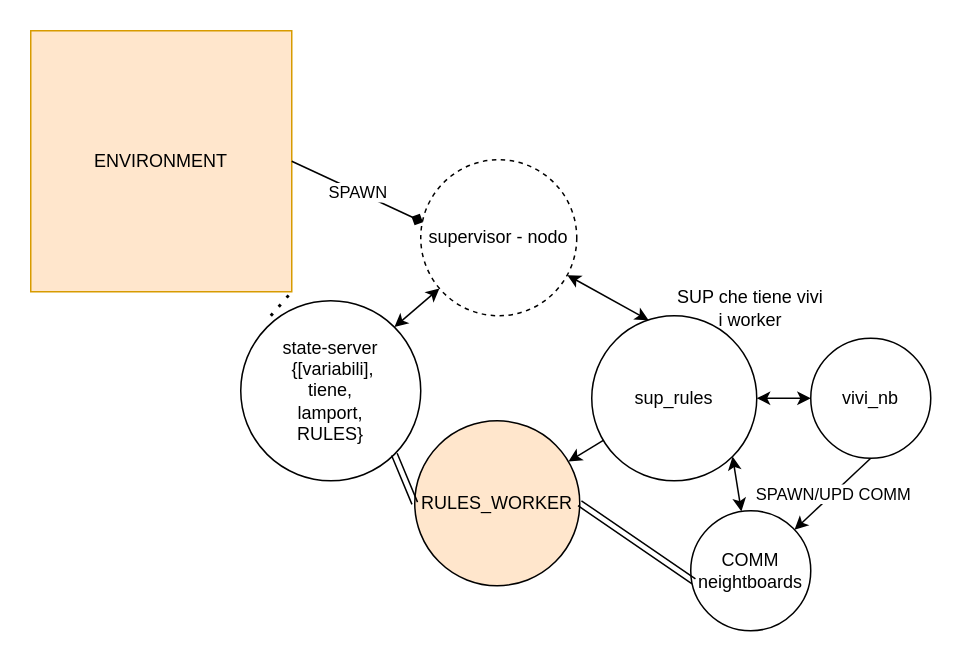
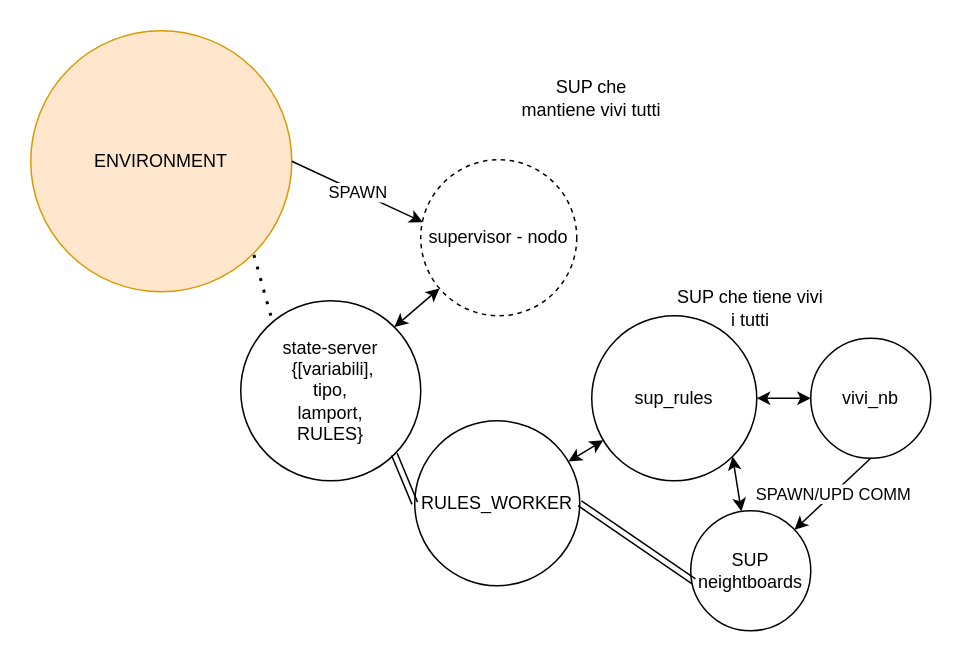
  <mxCell id="0" />
  <mxCell id="1" parent="0" />
  <mxCell id="2" value="supervisor - nodo" style="ellipse;whiteSpace=wrap;html=1;aspect=fixed;dashed=1;" parent="1" vertex="1"><mxGeometry x="280" y="106" width="104" height="104" as="geometry" /></mxCell>
- <mxCell id="3" value="state-server&lt;br&gt;&amp;nbsp;{[variabili], &lt;br&gt;tiene,&lt;br&gt;lamport,&lt;br&gt;RULES}" style="ellipse;whiteSpace=wrap;html=1;aspect=fixed;" parent="1" vertex="1"><mxGeometry x="160" y="200" width="120" height="120" as="geometry" /></mxCell>
+ <mxCell id="3" value="state-server&lt;br&gt;&amp;nbsp;{[variabili], &lt;br&gt;tipo,&lt;br&gt;lamport,&lt;br&gt;RULES}" style="ellipse;whiteSpace=wrap;html=1;aspect=fixed;" parent="1" vertex="1"><mxGeometry x="160" y="200" width="120" height="120" as="geometry" /></mxCell>
  <mxCell id="4" value="" style="endArrow=classic;startArrow=classic;html=1;exitX=1;exitY=0;exitDx=0;exitDy=0;" parent="1" source="3" target="2" edge="1"><mxGeometry width="50" height="50" relative="1" as="geometry"><mxPoint x="374" y="460" as="sourcePoint" /><mxPoint x="424" y="410" as="targetPoint" /><Array as="points" /></mxGeometry></mxCell>
  <mxCell id="5" value="sup_rules" style="ellipse;whiteSpace=wrap;html=1;aspect=fixed;" parent="1" vertex="1"><mxGeometry x="394" y="210" width="110" height="110" as="geometry" /></mxCell>
- <mxCell id="6" value="" style="endArrow=classic;startArrow=classic;html=1;entryX=0.345;entryY=0.027;entryDx=0;entryDy=0;entryPerimeter=0;" parent="1" source="2" target="5" edge="1"><mxGeometry width="50" height="50" relative="1" as="geometry"><mxPoint x="424" y="520" as="sourcePoint" /><mxPoint x="474" y="470" as="targetPoint" /><Array as="points" /></mxGeometry></mxCell>
- <mxCell id="7" value="COMM&lt;br&gt;neightboards" style="ellipse;whiteSpace=wrap;html=1;aspect=fixed;" parent="1" vertex="1"><mxGeometry x="460" y="340" width="80" height="80" as="geometry" /></mxCell>
- <mxCell id="8" value="RULES_WORKER" style="ellipse;whiteSpace=wrap;html=1;aspect=fixed;fillColor=#ffe6cc;" parent="1" vertex="1"><mxGeometry x="276" y="280" width="110" height="110" as="geometry" /></mxCell>
- <mxCell id="9" value="" style="endArrow=none;startArrow=classic;html=1;" parent="1" source="8" target="5" edge="1"><mxGeometry width="50" height="50" relative="1" as="geometry"><mxPoint x="384" y="375" as="sourcePoint" /><mxPoint x="434" y="325" as="targetPoint" /></mxGeometry></mxCell>
- <mxCell id="11" value="SUP che tiene vivi i worker" style="text;html=1;strokeColor=none;fillColor=none;align=center;verticalAlign=middle;whiteSpace=wrap;rounded=0;" parent="1" vertex="1"><mxGeometry x="450" y="190" width="100" height="30" as="geometry" /></mxCell>
- <mxCell id="12" value="ENVIRONMENT" style="whiteSpace=wrap;html=1;aspect=fixed;fillColor=#ffe6cc;strokeColor=#d79b00;rounded=0;" parent="1" vertex="1"><mxGeometry x="20" y="20" width="174" height="174" as="geometry" /></mxCell>
+ <mxCell id="7" value="SUP&lt;br&gt;neightboards" style="ellipse;whiteSpace=wrap;html=1;aspect=fixed;" parent="1" vertex="1"><mxGeometry x="460" y="340" width="80" height="80" as="geometry" /></mxCell>
+ <mxCell id="8" value="RULES_WORKER" style="ellipse;whiteSpace=wrap;html=1;aspect=fixed;" parent="1" vertex="1"><mxGeometry x="276" y="280" width="110" height="110" as="geometry" /></mxCell>
+ <mxCell id="9" value="" style="endArrow=classic;startArrow=classic;html=1;" parent="1" source="8" target="5" edge="1"><mxGeometry width="50" height="50" relative="1" as="geometry"><mxPoint x="384" y="375" as="sourcePoint" /><mxPoint x="434" y="325" as="targetPoint" /></mxGeometry></mxCell>
+ <mxCell id="10" value="SUP che mantiene vivi tutti" style="text;html=1;strokeColor=none;fillColor=none;align=center;verticalAlign=middle;whiteSpace=wrap;rounded=0;" parent="1" vertex="1"><mxGeometry x="344" y="40" width="100" height="50" as="geometry" /></mxCell>
+ <mxCell id="11" value="SUP che tiene vivi i tutti" style="text;html=1;strokeColor=none;fillColor=none;align=center;verticalAlign=middle;whiteSpace=wrap;rounded=0;" parent="1" vertex="1"><mxGeometry x="450" y="190" width="100" height="30" as="geometry" /></mxCell>
+ <mxCell id="12" value="ENVIRONMENT" style="ellipse;whiteSpace=wrap;html=1;aspect=fixed;fillColor=#ffe6cc;strokeColor=#d79b00;" parent="1" vertex="1"><mxGeometry x="20" y="20" width="174" height="174" as="geometry" /></mxCell>
  <mxCell id="13" value="" style="shape=link;html=1;exitX=1;exitY=1;exitDx=0;exitDy=0;entryX=0;entryY=0.5;entryDx=0;entryDy=0;" parent="1" source="3" target="8" edge="1"><mxGeometry width="100" relative="1" as="geometry"><mxPoint x="390" y="190" as="sourcePoint" /><mxPoint x="490" y="190" as="targetPoint" /></mxGeometry></mxCell>
  <mxCell id="14" value="" style="shape=link;html=1;exitX=1;exitY=0.5;exitDx=0;exitDy=0;entryX=0.025;entryY=0.588;entryDx=0;entryDy=0;entryPerimeter=0;" parent="1" source="8" target="7" edge="1"><mxGeometry width="100" relative="1" as="geometry"><mxPoint x="390" y="190" as="sourcePoint" /><mxPoint x="490" y="190" as="targetPoint" /></mxGeometry></mxCell>
  <mxCell id="15" value="" style="endArrow=none;dashed=1;html=1;dashPattern=1 3;strokeWidth=2;entryX=1;entryY=1;entryDx=0;entryDy=0;exitX=0.167;exitY=0.083;exitDx=0;exitDy=0;exitPerimeter=0;" parent="1" source="3" target="12" edge="1"><mxGeometry width="50" height="50" relative="1" as="geometry"><mxPoint x="410" y="210" as="sourcePoint" /><mxPoint x="460" y="160" as="targetPoint" /></mxGeometry></mxCell>
- <mxCell id="16" value="" style="endArrow=diamond;html=1;entryX=0.014;entryY=0.4;entryDx=0;entryDy=0;exitX=1;exitY=0.5;exitDx=0;exitDy=0;entryPerimeter=0;" parent="1" source="12" target="2" edge="1"><mxGeometry relative="1" as="geometry"><mxPoint x="390" y="190" as="sourcePoint" /><mxPoint x="490" y="190" as="targetPoint" /></mxGeometry></mxCell>
+ <mxCell id="16" value="" style="endArrow=classic;html=1;entryX=0.014;entryY=0.4;entryDx=0;entryDy=0;exitX=1;exitY=0.5;exitDx=0;exitDy=0;entryPerimeter=0;" parent="1" source="12" target="2" edge="1"><mxGeometry relative="1" as="geometry"><mxPoint x="390" y="190" as="sourcePoint" /><mxPoint x="490" y="190" as="targetPoint" /></mxGeometry></mxCell>
  <mxCell id="17" value="SPAWN" style="edgeLabel;resizable=0;html=1;align=center;verticalAlign=middle;" parent="16" connectable="0" vertex="1"><mxGeometry relative="1" as="geometry" /></mxCell>
  <mxCell id="18" value="vivi_nb" style="ellipse;whiteSpace=wrap;html=1;aspect=fixed;" vertex="1" parent="1"><mxGeometry x="540" y="225" width="80" height="80" as="geometry" /></mxCell>
  <mxCell id="19" value="" style="endArrow=classic;startArrow=classic;html=1;entryX=0;entryY=0.5;entryDx=0;entryDy=0;exitX=1;exitY=0.5;exitDx=0;exitDy=0;" edge="1" parent="1" source="5" target="18"><mxGeometry width="50" height="50" relative="1" as="geometry"><mxPoint x="340" y="180" as="sourcePoint" /><mxPoint x="390" y="130" as="targetPoint" /></mxGeometry></mxCell>
  <mxCell id="20" value="" style="endArrow=classic;startArrow=classic;html=1;exitX=1;exitY=1;exitDx=0;exitDy=0;" edge="1" parent="1" source="5" target="7"><mxGeometry width="50" height="50" relative="1" as="geometry"><mxPoint x="340" y="180" as="sourcePoint" /><mxPoint x="570" y="370" as="targetPoint" /></mxGeometry></mxCell>
  <mxCell id="21" value="" style="endArrow=classic;html=1;exitX=0.5;exitY=1;exitDx=0;exitDy=0;" edge="1" parent="1" source="18" target="7"><mxGeometry relative="1" as="geometry"><mxPoint x="670" y="350" as="sourcePoint" /><mxPoint x="470" y="180" as="targetPoint" /></mxGeometry></mxCell>
  <mxCell id="22" value="SPAWN/UPD COMM" style="edgeLabel;resizable=0;html=1;align=center;verticalAlign=middle;" connectable="0" vertex="1" parent="21"><mxGeometry relative="1" as="geometry" /></mxCell>
